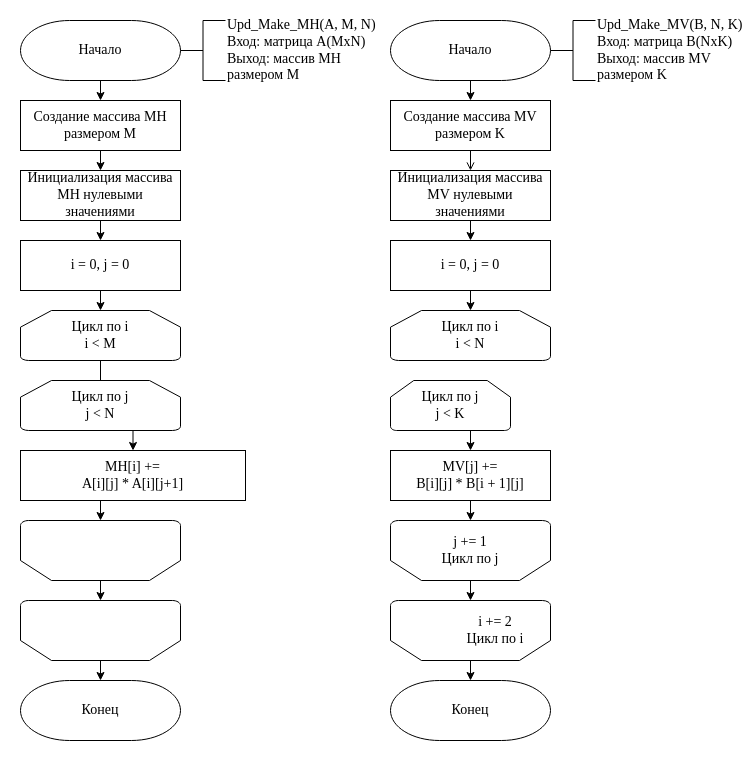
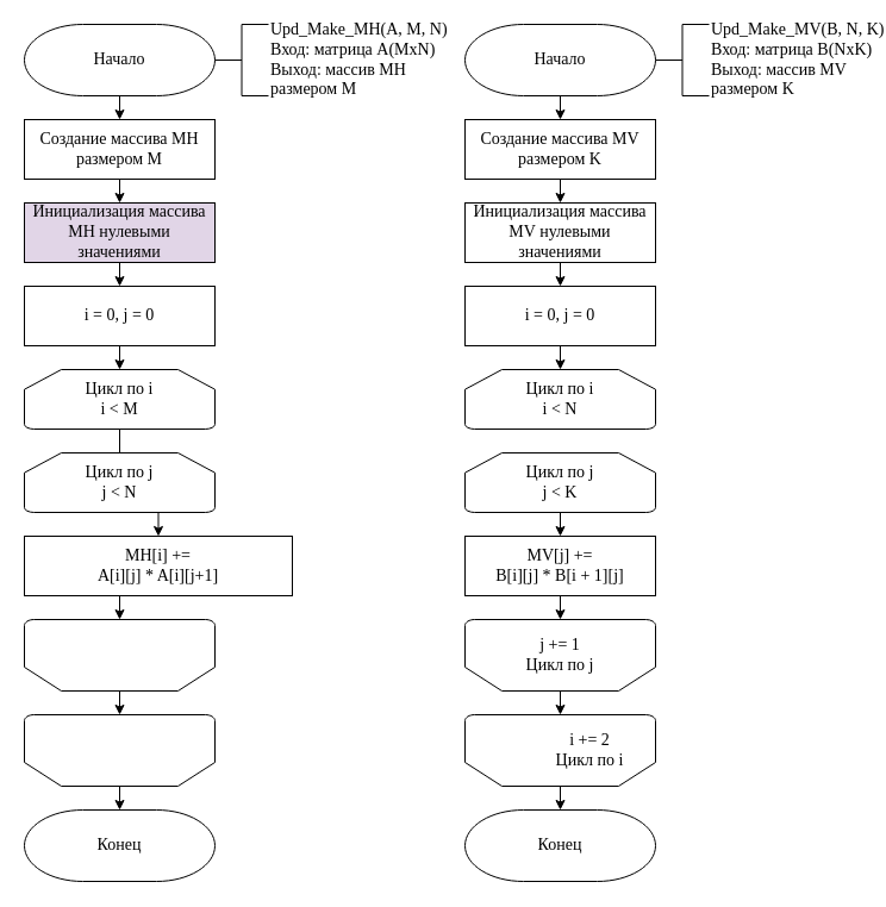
  <mxCell id="0" />
  <mxCell id="1" parent="0" />
  <mxCell id="2" style="edgeStyle=orthogonalEdgeStyle;rounded=0;orthogonalLoop=1;jettySize=auto;html=1;exitX=0.5;exitY=1;exitDx=0;exitDy=0;exitPerimeter=0;entryX=0.5;entryY=0;entryDx=0;entryDy=0;fontFamily=Times New Roman;fontSize=14;" parent="1" source="3" target="19" edge="1"><mxGeometry relative="1" as="geometry" /></mxCell>
  <mxCell id="3" value="Начало" style="strokeWidth=1;html=1;shape=mxgraph.flowchart.terminator;whiteSpace=wrap;fontSize=14;fontFamily=Times New Roman;" parent="1" vertex="1"><mxGeometry x="20" y="20" width="160" height="60" as="geometry" /></mxCell>
  <mxCell id="4" value="Конец" style="strokeWidth=1;html=1;shape=mxgraph.flowchart.terminator;whiteSpace=wrap;fontSize=14;fontFamily=Times New Roman;" parent="1" vertex="1"><mxGeometry x="20" y="680" width="160" height="60" as="geometry" /></mxCell>
  <mxCell id="5" value="Upd_Make_MH(A, M, N)&lt;br&gt;Вход: матрица A(MxN)&lt;br&gt;Выход: массив MH&lt;br&gt;размером M" style="strokeWidth=1;html=1;shape=mxgraph.flowchart.annotation_2;align=left;labelPosition=right;pointerEvents=1;fontFamily=Times New Roman;fontSize=14;" parent="1" vertex="1"><mxGeometry x="180" y="20" width="45" height="60" as="geometry" /></mxCell>
  <mxCell id="6" style="edgeStyle=orthogonalEdgeStyle;rounded=0;orthogonalLoop=1;jettySize=auto;html=1;exitX=0.5;exitY=1;exitDx=0;exitDy=0;entryX=0.5;entryY=0;entryDx=0;entryDy=0;entryPerimeter=0;fontFamily=Times New Roman;fontSize=14;" parent="1" source="7" target="9" edge="1"><mxGeometry relative="1" as="geometry" /></mxCell>
  <mxCell id="7" value="i = 0, j = 0" style="rounded=0;whiteSpace=wrap;html=1;strokeWidth=1;fontFamily=Times New Roman;fontSize=14;" parent="1" vertex="1"><mxGeometry x="20" y="240" width="160" height="50" as="geometry" /></mxCell>
  <mxCell id="8" style="edgeStyle=orthogonalEdgeStyle;rounded=0;orthogonalLoop=1;jettySize=auto;html=1;exitX=0.5;exitY=1;exitDx=0;exitDy=0;exitPerimeter=0;entryX=0.5;entryY=0;entryDx=0;entryDy=0;entryPerimeter=0;fontFamily=Times New Roman;fontSize=14;endArrow=none;" parent="1" source="9" target="11" edge="1"><mxGeometry relative="1" as="geometry" /></mxCell>
  <mxCell id="9" value="Цикл по i&lt;br&gt;i &amp;lt; M" style="strokeWidth=1;html=1;shape=mxgraph.flowchart.loop_limit;whiteSpace=wrap;fontFamily=Times New Roman;fontSize=14;" parent="1" vertex="1"><mxGeometry x="20" y="310" width="160" height="50" as="geometry" /></mxCell>
  <mxCell id="10" style="edgeStyle=orthogonalEdgeStyle;rounded=0;orthogonalLoop=1;jettySize=auto;html=1;exitX=0.5;exitY=1;exitDx=0;exitDy=0;exitPerimeter=0;entryX=0.5;entryY=0;entryDx=0;entryDy=0;fontFamily=Times New Roman;fontSize=14;" parent="1" source="11" target="13" edge="1"><mxGeometry relative="1" as="geometry" /></mxCell>
  <mxCell id="11" value="Цикл по j&lt;br&gt;j &amp;lt; N" style="strokeWidth=1;html=1;shape=mxgraph.flowchart.loop_limit;whiteSpace=wrap;fontFamily=Times New Roman;fontSize=14;" parent="1" vertex="1"><mxGeometry x="20" y="380" width="160" height="50" as="geometry" /></mxCell>
  <mxCell id="12" style="edgeStyle=orthogonalEdgeStyle;rounded=0;orthogonalLoop=1;jettySize=auto;html=1;exitX=0.5;exitY=1;exitDx=0;exitDy=0;entryX=0.5;entryY=1;entryDx=0;entryDy=0;entryPerimeter=0;fontFamily=Times New Roman;fontSize=14;" parent="1" source="13" target="17" edge="1"><mxGeometry relative="1" as="geometry" /></mxCell>
  <mxCell id="13" value="MH[i] += &lt;br&gt;A[i][j] * A[i][j+1]" style="rounded=0;whiteSpace=wrap;html=1;strokeWidth=1;fontFamily=Times New Roman;fontSize=14;" parent="1" vertex="1"><mxGeometry x="20" y="450" width="225" height="50" as="geometry" /></mxCell>
  <mxCell id="14" style="edgeStyle=orthogonalEdgeStyle;rounded=0;orthogonalLoop=1;jettySize=auto;html=1;exitX=0.5;exitY=0;exitDx=0;exitDy=0;exitPerimeter=0;entryX=0.5;entryY=0;entryDx=0;entryDy=0;entryPerimeter=0;fontFamily=Times New Roman;fontSize=14;" parent="1" source="15" target="4" edge="1"><mxGeometry relative="1" as="geometry" /></mxCell>
  <mxCell id="15" value="" style="strokeWidth=1;html=1;shape=mxgraph.flowchart.loop_limit;whiteSpace=wrap;fontFamily=Times New Roman;fontSize=14;rotation=-180;" parent="1" vertex="1"><mxGeometry x="20" y="600" width="160" height="60" as="geometry" /></mxCell>
  <mxCell id="16" style="edgeStyle=orthogonalEdgeStyle;rounded=0;orthogonalLoop=1;jettySize=auto;html=1;exitX=0.5;exitY=0;exitDx=0;exitDy=0;exitPerimeter=0;entryX=0.5;entryY=1;entryDx=0;entryDy=0;entryPerimeter=0;fontFamily=Times New Roman;fontSize=14;" parent="1" source="17" target="15" edge="1"><mxGeometry relative="1" as="geometry" /></mxCell>
  <mxCell id="17" value="" style="strokeWidth=1;html=1;shape=mxgraph.flowchart.loop_limit;whiteSpace=wrap;fontFamily=Times New Roman;fontSize=14;rotation=-180;" parent="1" vertex="1"><mxGeometry x="20" y="520" width="160" height="60" as="geometry" /></mxCell>
  <mxCell id="18" style="edgeStyle=orthogonalEdgeStyle;rounded=0;orthogonalLoop=1;jettySize=auto;html=1;exitX=0.5;exitY=1;exitDx=0;exitDy=0;entryX=0.5;entryY=0;entryDx=0;entryDy=0;fontFamily=Times New Roman;fontSize=14;" parent="1" source="19" target="21" edge="1"><mxGeometry relative="1" as="geometry" /></mxCell>
  <mxCell id="19" value="Создание массива MH размером M" style="rounded=0;whiteSpace=wrap;html=1;strokeWidth=1;fontFamily=Times New Roman;fontSize=14;" parent="1" vertex="1"><mxGeometry x="20" y="100" width="160" height="50" as="geometry" /></mxCell>
  <mxCell id="20" style="edgeStyle=orthogonalEdgeStyle;rounded=0;orthogonalLoop=1;jettySize=auto;html=1;exitX=0.5;exitY=1;exitDx=0;exitDy=0;entryX=0.5;entryY=0;entryDx=0;entryDy=0;fontFamily=Times New Roman;fontSize=14;" parent="1" source="21" target="7" edge="1"><mxGeometry relative="1" as="geometry" /></mxCell>
- <mxCell id="21" value="Инициализация массива MH нулевыми значениями" style="rounded=0;whiteSpace=wrap;html=1;strokeWidth=1;fontFamily=Times New Roman;fontSize=14;" parent="1" vertex="1"><mxGeometry x="20" y="170" width="160" height="50" as="geometry" /></mxCell>
+ <mxCell id="21" value="Инициализация массива MH нулевыми значениями" style="rounded=0;whiteSpace=wrap;html=1;strokeWidth=1;fontFamily=Times New Roman;fontSize=14;fillColor=#e1d5e7;" parent="1" vertex="1"><mxGeometry x="20" y="170" width="160" height="50" as="geometry" /></mxCell>
  <mxCell id="22" style="edgeStyle=orthogonalEdgeStyle;rounded=0;orthogonalLoop=1;jettySize=auto;html=1;exitX=0.5;exitY=1;exitDx=0;exitDy=0;exitPerimeter=0;entryX=0.5;entryY=0;entryDx=0;entryDy=0;fontFamily=Times New Roman;fontSize=14;" parent="1" source="23" target="40" edge="1"><mxGeometry relative="1" as="geometry" /></mxCell>
  <mxCell id="23" value="Начало" style="strokeWidth=1;html=1;shape=mxgraph.flowchart.terminator;whiteSpace=wrap;fontSize=14;fontFamily=Times New Roman;" parent="1" vertex="1"><mxGeometry x="390" y="20" width="160" height="60" as="geometry" /></mxCell>
  <mxCell id="24" value="Конец" style="strokeWidth=1;html=1;shape=mxgraph.flowchart.terminator;whiteSpace=wrap;fontSize=14;fontFamily=Times New Roman;" parent="1" vertex="1"><mxGeometry x="390" y="680" width="160" height="60" as="geometry" /></mxCell>
  <mxCell id="25" value="Upd_Make_MV(B, N, K)&lt;br&gt;Вход: матрица B(NxK)&lt;br&gt;Выход: массив MV&lt;br&gt;размером K" style="strokeWidth=1;html=1;shape=mxgraph.flowchart.annotation_2;align=left;labelPosition=right;pointerEvents=1;fontFamily=Times New Roman;fontSize=14;" parent="1" vertex="1"><mxGeometry x="550" y="20" width="45" height="60" as="geometry" /></mxCell>
  <mxCell id="26" style="edgeStyle=orthogonalEdgeStyle;rounded=0;orthogonalLoop=1;jettySize=auto;html=1;exitX=0.5;exitY=1;exitDx=0;exitDy=0;entryX=0.5;entryY=0;entryDx=0;entryDy=0;entryPerimeter=0;fontFamily=Times New Roman;fontSize=14;" parent="1" source="27" target="28" edge="1"><mxGeometry relative="1" as="geometry" /></mxCell>
  <mxCell id="27" value="i = 0, j = 0" style="rounded=0;whiteSpace=wrap;html=1;strokeWidth=1;fontFamily=Times New Roman;fontSize=14;" parent="1" vertex="1"><mxGeometry x="390" y="240" width="160" height="50" as="geometry" /></mxCell>
  <mxCell id="28" value="Цикл по i&lt;br&gt;i &amp;lt; N" style="strokeWidth=1;html=1;shape=mxgraph.flowchart.loop_limit;whiteSpace=wrap;fontFamily=Times New Roman;fontSize=14;" parent="1" vertex="1"><mxGeometry x="390" y="310" width="160" height="50" as="geometry" /></mxCell>
  <mxCell id="29" style="edgeStyle=orthogonalEdgeStyle;rounded=0;orthogonalLoop=1;jettySize=auto;html=1;exitX=0.5;exitY=1;exitDx=0;exitDy=0;exitPerimeter=0;entryX=0.5;entryY=0;entryDx=0;entryDy=0;fontFamily=Times New Roman;fontSize=14;" parent="1" source="30" target="32" edge="1"><mxGeometry relative="1" as="geometry" /></mxCell>
- <mxCell id="30" value="Цикл по j&lt;br&gt;j &amp;lt; K" style="strokeWidth=1;html=1;shape=mxgraph.flowchart.loop_limit;whiteSpace=wrap;fontFamily=Times New Roman;fontSize=14;" parent="1" vertex="1"><mxGeometry x="390" y="380" width="120" height="50" as="geometry" /></mxCell>
+ <mxCell id="30" value="Цикл по j&lt;br&gt;j &amp;lt; K" style="strokeWidth=1;html=1;shape=mxgraph.flowchart.loop_limit;whiteSpace=wrap;fontFamily=Times New Roman;fontSize=14;" parent="1" vertex="1"><mxGeometry x="390" y="380" width="160" height="50" as="geometry" /></mxCell>
  <mxCell id="31" style="edgeStyle=orthogonalEdgeStyle;rounded=0;orthogonalLoop=1;jettySize=auto;html=1;exitX=0.5;exitY=1;exitDx=0;exitDy=0;entryX=0.5;entryY=1;entryDx=0;entryDy=0;entryPerimeter=0;fontFamily=Times New Roman;fontSize=14;" parent="1" source="32" target="37" edge="1"><mxGeometry relative="1" as="geometry" /></mxCell>
  <mxCell id="32" value="MV[j] += &lt;br&gt;B[i][j] * B[i + 1][j]" style="rounded=0;whiteSpace=wrap;html=1;strokeWidth=1;fontFamily=Times New Roman;fontSize=14;" parent="1" vertex="1"><mxGeometry x="390" y="450" width="160" height="50" as="geometry" /></mxCell>
  <mxCell id="33" style="edgeStyle=orthogonalEdgeStyle;rounded=0;orthogonalLoop=1;jettySize=auto;html=1;exitX=0.5;exitY=0;exitDx=0;exitDy=0;exitPerimeter=0;entryX=0.5;entryY=0;entryDx=0;entryDy=0;entryPerimeter=0;fontFamily=Times New Roman;fontSize=14;" parent="1" source="34" target="24" edge="1"><mxGeometry relative="1" as="geometry" /></mxCell>
  <mxCell id="34" value="" style="strokeWidth=1;html=1;shape=mxgraph.flowchart.loop_limit;whiteSpace=wrap;fontFamily=Times New Roman;fontSize=14;rotation=-180;" parent="1" vertex="1"><mxGeometry x="390" y="600" width="160" height="60" as="geometry" /></mxCell>
  <mxCell id="35" value="i += 2&lt;br&gt;Цикл по i" style="text;html=1;strokeColor=none;fillColor=none;align=center;verticalAlign=middle;whiteSpace=wrap;rounded=0;fontFamily=Times New Roman;fontSize=14;" parent="1" vertex="1"><mxGeometry x="465" y="620" width="60" height="20" as="geometry" /></mxCell>
  <mxCell id="36" style="edgeStyle=orthogonalEdgeStyle;rounded=0;orthogonalLoop=1;jettySize=auto;html=1;exitX=0.5;exitY=0;exitDx=0;exitDy=0;exitPerimeter=0;entryX=0.5;entryY=1;entryDx=0;entryDy=0;entryPerimeter=0;fontFamily=Times New Roman;fontSize=14;" parent="1" source="37" target="34" edge="1"><mxGeometry relative="1" as="geometry" /></mxCell>
  <mxCell id="37" value="" style="strokeWidth=1;html=1;shape=mxgraph.flowchart.loop_limit;whiteSpace=wrap;fontFamily=Times New Roman;fontSize=14;rotation=-180;" parent="1" vertex="1"><mxGeometry x="390" y="520" width="160" height="60" as="geometry" /></mxCell>
  <mxCell id="38" value="j += 1&lt;br&gt;Цикл по j" style="text;html=1;strokeColor=none;fillColor=none;align=center;verticalAlign=middle;whiteSpace=wrap;rounded=0;fontFamily=Times New Roman;fontSize=14;" parent="1" vertex="1"><mxGeometry x="440" y="540" width="60" height="20" as="geometry" /></mxCell>
- <mxCell id="39" style="edgeStyle=orthogonalEdgeStyle;rounded=0;orthogonalLoop=1;jettySize=auto;html=1;exitX=0.5;exitY=1;exitDx=0;exitDy=0;entryX=0.5;entryY=0;entryDx=0;entryDy=0;fontFamily=Times New Roman;fontSize=14;endArrow=open;" parent="1" source="40" target="42" edge="1"><mxGeometry relative="1" as="geometry" /></mxCell>
+ <mxCell id="39" style="edgeStyle=orthogonalEdgeStyle;rounded=0;orthogonalLoop=1;jettySize=auto;html=1;exitX=0.5;exitY=1;exitDx=0;exitDy=0;entryX=0.5;entryY=0;entryDx=0;entryDy=0;fontFamily=Times New Roman;fontSize=14;" parent="1" source="40" target="42" edge="1"><mxGeometry relative="1" as="geometry" /></mxCell>
  <mxCell id="40" value="Создание массива MV размером K" style="rounded=0;whiteSpace=wrap;html=1;strokeWidth=1;fontFamily=Times New Roman;fontSize=14;" parent="1" vertex="1"><mxGeometry x="390" y="100" width="160" height="50" as="geometry" /></mxCell>
  <mxCell id="41" style="edgeStyle=orthogonalEdgeStyle;rounded=0;orthogonalLoop=1;jettySize=auto;html=1;exitX=0.5;exitY=1;exitDx=0;exitDy=0;entryX=0.5;entryY=0;entryDx=0;entryDy=0;fontFamily=Times New Roman;fontSize=14;" parent="1" source="42" target="27" edge="1"><mxGeometry relative="1" as="geometry" /></mxCell>
  <mxCell id="42" value="Инициализация массива MV нулевыми значениями" style="rounded=0;whiteSpace=wrap;html=1;strokeWidth=1;fontFamily=Times New Roman;fontSize=14;" parent="1" vertex="1"><mxGeometry x="390" y="170" width="160" height="50" as="geometry" /></mxCell>
